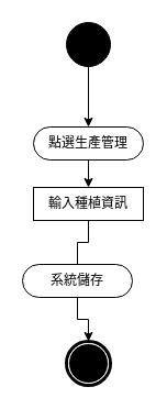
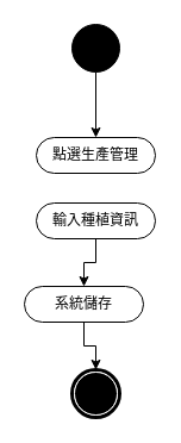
  <mxCell id="0" />
  <mxCell id="1" parent="0" />
  <mxCell id="2" style="edgeStyle=orthogonalEdgeStyle;rounded=0;orthogonalLoop=1;jettySize=auto;html=1;entryX=0.5;entryY=0;entryDx=0;entryDy=0;" parent="1" source="3" target="4" edge="1"><mxGeometry relative="1" as="geometry" /></mxCell>
  <mxCell id="3" value="" style="ellipse;whiteSpace=wrap;html=1;rounded=0;shadow=0;comic=0;labelBackgroundColor=none;strokeWidth=1;fillColor=#000000;fontFamily=Verdana;fontSize=12;align=center;" parent="1" vertex="1"><mxGeometry x="60" y="20" width="40" height="40" as="geometry" /></mxCell>
  <mxCell id="4" value="點選生產管理" style="rounded=1;whiteSpace=wrap;html=1;shadow=0;comic=0;labelBackgroundColor=none;strokeWidth=1;fontFamily=Verdana;fontSize=12;align=center;arcSize=50;" parent="1" vertex="1"><mxGeometry x="30" y="115" width="100" height="30" as="geometry" /></mxCell>
- <mxCell id="5" style="edgeStyle=orthogonalEdgeStyle;rounded=0;orthogonalLoop=1;jettySize=auto;html=1;entryX=0.5;entryY=0;entryDx=0;entryDy=0;exitX=0.5;exitY=1;exitDx=0;exitDy=0;" parent="1" source="4" target="8" edge="1"><mxGeometry relative="1" as="geometry"><mxPoint x="7" y="155" as="sourcePoint" /><mxPoint x="80" y="160" as="targetPoint" /></mxGeometry></mxCell>
  <mxCell id="6" value="" style="shape=mxgraph.bpmn.shape;html=1;verticalLabelPosition=bottom;labelBackgroundColor=#ffffff;verticalAlign=top;perimeter=ellipsePerimeter;outline=end;symbol=terminate;rounded=0;shadow=0;comic=0;strokeWidth=1;fontFamily=Verdana;fontSize=12;align=center;" parent="1" vertex="1"><mxGeometry x="60" y="310" width="40" height="40" as="geometry" /></mxCell>
- <mxCell id="7" style="edgeStyle=orthogonalEdgeStyle;rounded=0;orthogonalLoop=1;jettySize=auto;html=1;entryX=0.5;entryY=0;entryDx=0;entryDy=0;endArrow=none;" parent="1" source="8" target="10" edge="1"><mxGeometry relative="1" as="geometry"><mxPoint x="80" y="230" as="targetPoint" /></mxGeometry></mxCell>
- <mxCell id="8" value="輸入種植資訊" style="whiteSpace=wrap;html=1;shadow=0;comic=0;labelBackgroundColor=none;strokeWidth=1;fontFamily=Verdana;fontSize=12;align=center;arcSize=50;rounded=0;" parent="1" vertex="1"><mxGeometry x="30" y="170" width="100" height="30" as="geometry" /></mxCell>
+ <mxCell id="7" style="edgeStyle=orthogonalEdgeStyle;rounded=0;orthogonalLoop=1;jettySize=auto;html=1;entryX=0.5;entryY=0;entryDx=0;entryDy=0;" parent="1" source="8" target="10" edge="1"><mxGeometry relative="1" as="geometry"><mxPoint x="80" y="230" as="targetPoint" /></mxGeometry></mxCell>
+ <mxCell id="8" value="輸入種植資訊" style="rounded=1;whiteSpace=wrap;html=1;shadow=0;comic=0;labelBackgroundColor=none;strokeWidth=1;fontFamily=Verdana;fontSize=12;align=center;arcSize=50;" parent="1" vertex="1"><mxGeometry x="30" y="170" width="100" height="30" as="geometry" /></mxCell>
  <mxCell id="9" style="edgeStyle=orthogonalEdgeStyle;rounded=0;orthogonalLoop=1;jettySize=auto;html=1;entryX=0.5;entryY=0;entryDx=0;entryDy=0;" parent="1" source="10" target="6" edge="1"><mxGeometry relative="1" as="geometry" /></mxCell>
  <mxCell id="10" value="系統儲存" style="rounded=1;whiteSpace=wrap;html=1;shadow=0;comic=0;labelBackgroundColor=none;strokeWidth=1;fontFamily=Verdana;fontSize=12;align=center;arcSize=50;" parent="1" vertex="1"><mxGeometry x="20" y="240" width="100" height="30" as="geometry" /></mxCell>
